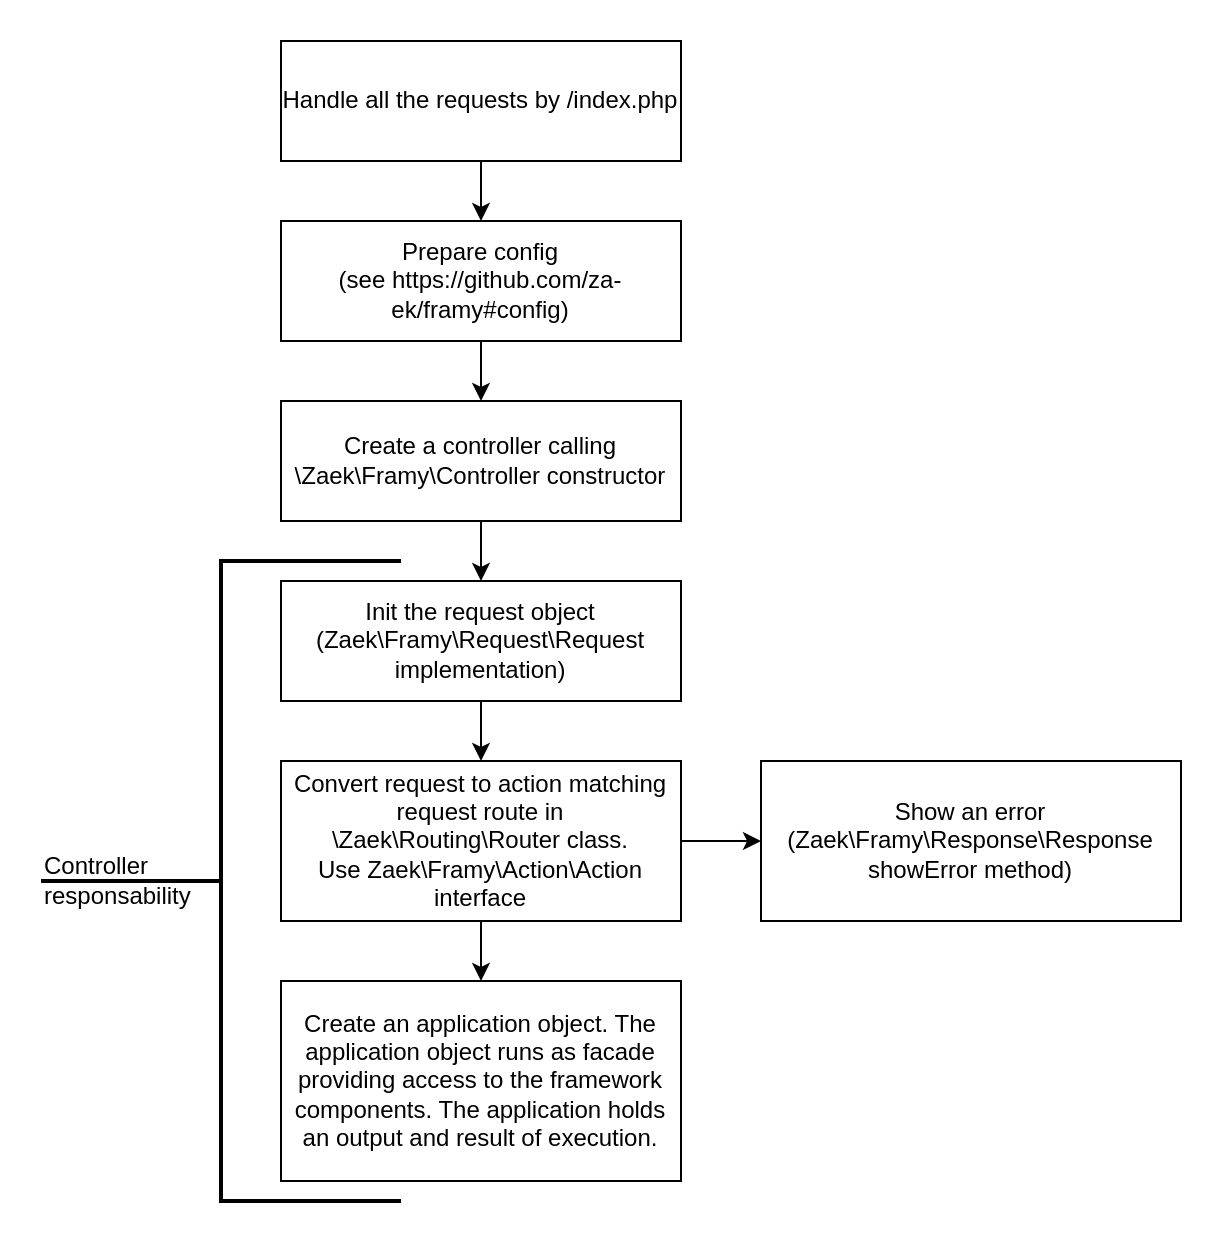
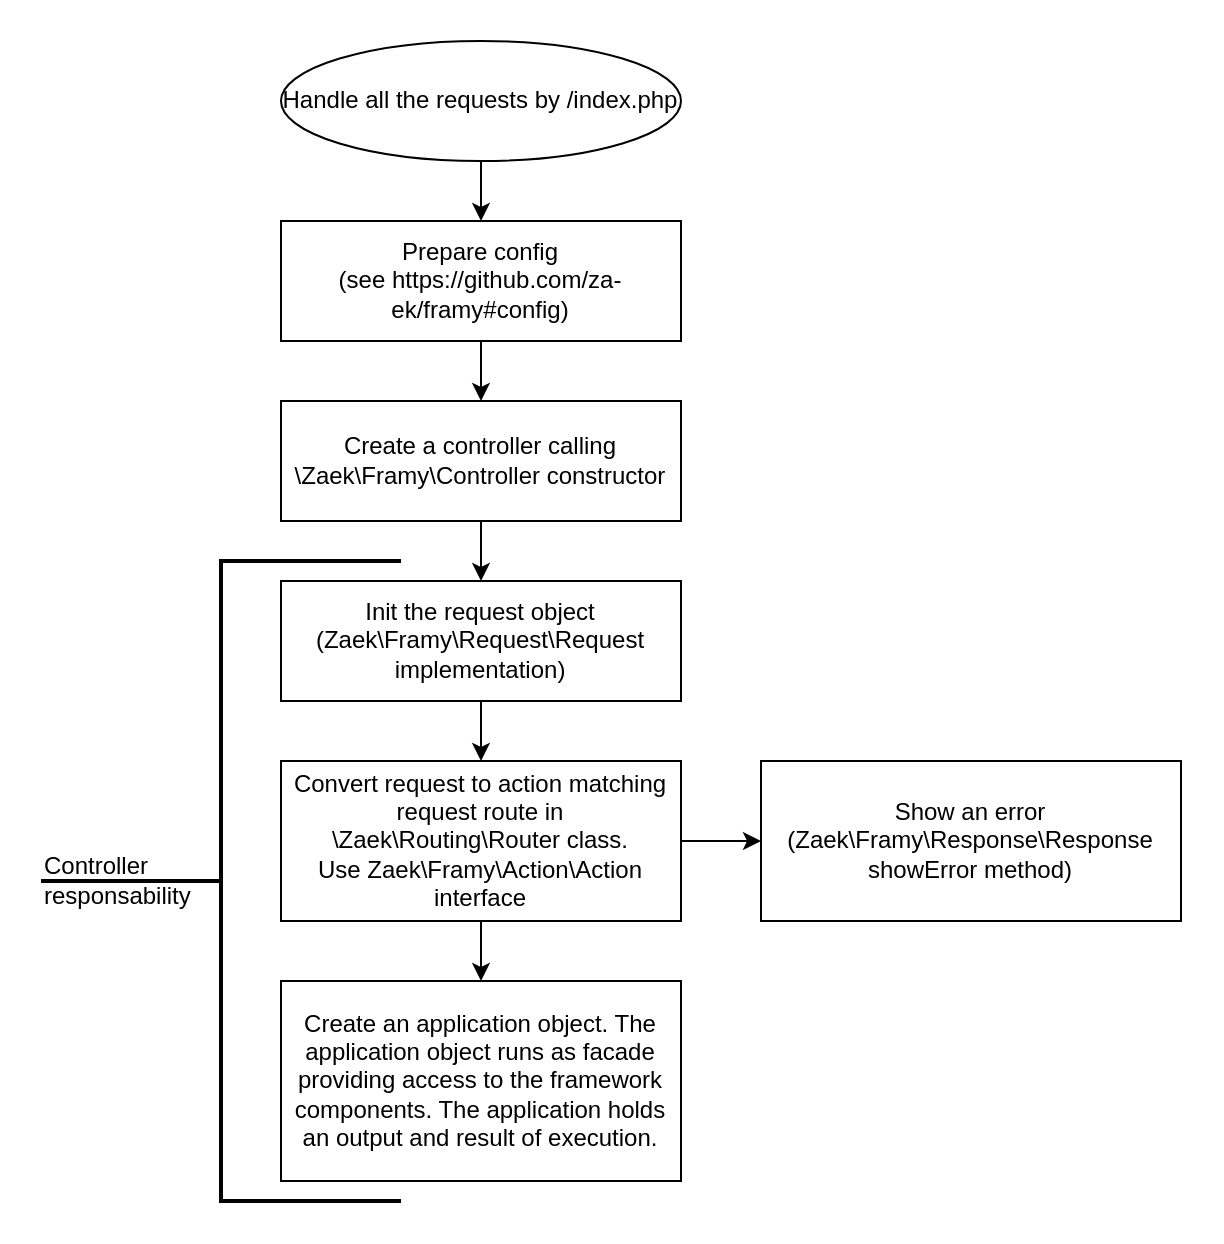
  <mxCell id="0" />
  <mxCell id="1" parent="0" />
- <mxCell id="2" value="Handle all the requests by /index.php" style="rounded=0;whiteSpace=wrap;html=1;" parent="1" vertex="1"><mxGeometry x="140" y="20" width="200" height="60" as="geometry" /></mxCell>
+ <mxCell id="2" value="Handle all the requests by /index.php" style="ellipse;whiteSpace=wrap;html=1;" parent="1" vertex="1"><mxGeometry x="140" y="20" width="200" height="60" as="geometry" /></mxCell>
  <mxCell id="3" value="Create a controller calling \Zaek\Framy\Controller constructor" style="rounded=0;whiteSpace=wrap;html=1;" parent="1" vertex="1"><mxGeometry x="140" y="200" width="200" height="60" as="geometry" /></mxCell>
  <mxCell id="4" value="" style="endArrow=classic;html=1;exitX=0.5;exitY=1;exitDx=0;exitDy=0;entryX=0.5;entryY=0;entryDx=0;entryDy=0;" parent="1" source="2" target="6" edge="1"><mxGeometry width="50" height="50" relative="1" as="geometry"><mxPoint x="140" y="220" as="sourcePoint" /><mxPoint x="190" y="170" as="targetPoint" /></mxGeometry></mxCell>
  <mxCell id="5" value="" style="edgeStyle=orthogonalEdgeStyle;rounded=0;orthogonalLoop=1;jettySize=auto;html=1;" parent="1" source="6" target="3" edge="1"><mxGeometry relative="1" as="geometry" /></mxCell>
  <mxCell id="6" value="Prepare config&lt;br&gt;(see https://github.com/za-ek/framy#config)" style="rounded=0;whiteSpace=wrap;html=1;" parent="1" vertex="1"><mxGeometry x="140" y="110" width="200" height="60" as="geometry" /></mxCell>
  <mxCell id="7" value="Init&amp;nbsp;the&amp;nbsp;request object (Zaek\Framy\Request\Request implementation)" style="rounded=0;whiteSpace=wrap;html=1;" parent="1" vertex="1"><mxGeometry x="140" y="290" width="200" height="60" as="geometry" /></mxCell>
  <mxCell id="8" value="Convert request to action matching request route in \Zaek\Routing\Router class.&lt;br&gt;Use Zaek\Framy\Action\Action interface" style="rounded=0;whiteSpace=wrap;html=1;" parent="1" vertex="1"><mxGeometry x="140" y="380" width="200" height="80" as="geometry" /></mxCell>
  <mxCell id="9" value="" style="endArrow=classic;html=1;exitX=0.5;exitY=1;exitDx=0;exitDy=0;entryX=0.5;entryY=0;entryDx=0;entryDy=0;" parent="1" source="3" target="7" edge="1"><mxGeometry width="50" height="50" relative="1" as="geometry"><mxPoint x="140" y="510" as="sourcePoint" /><mxPoint x="190" y="460" as="targetPoint" /></mxGeometry></mxCell>
  <mxCell id="10" value="" style="endArrow=classic;html=1;exitX=0.5;exitY=1;exitDx=0;exitDy=0;entryX=0.5;entryY=0;entryDx=0;entryDy=0;" parent="1" source="7" target="8" edge="1"><mxGeometry width="50" height="50" relative="1" as="geometry"><mxPoint x="140" y="510" as="sourcePoint" /><mxPoint x="190" y="460" as="targetPoint" /></mxGeometry></mxCell>
  <mxCell id="11" value="Create an application object. The application object runs as facade providing access to the framework components. The application holds an output and result of execution." style="rounded=0;whiteSpace=wrap;html=1;" parent="1" vertex="1"><mxGeometry x="140" y="490" width="200" height="100" as="geometry" /></mxCell>
  <mxCell id="12" value="" style="endArrow=classic;html=1;exitX=0.5;exitY=1;exitDx=0;exitDy=0;entryX=0.5;entryY=0;entryDx=0;entryDy=0;" parent="1" source="8" target="11" edge="1"><mxGeometry width="50" height="50" relative="1" as="geometry"><mxPoint x="140" y="660" as="sourcePoint" /><mxPoint x="190" y="610" as="targetPoint" /></mxGeometry></mxCell>
  <mxCell id="13" value="Show an error (Zaek\Framy\Response\Response showError method)" style="rounded=0;whiteSpace=wrap;html=1;" parent="1" vertex="1"><mxGeometry x="380" y="380" width="210" height="80" as="geometry" /></mxCell>
  <mxCell id="14" value="" style="endArrow=classic;html=1;exitX=1;exitY=0.5;exitDx=0;exitDy=0;entryX=0;entryY=0.5;entryDx=0;entryDy=0;" parent="1" source="8" target="13" edge="1"><mxGeometry width="50" height="50" relative="1" as="geometry"><mxPoint x="140" y="660" as="sourcePoint" /><mxPoint x="190" y="610" as="targetPoint" /></mxGeometry></mxCell>
  <mxCell id="15" value="Controller&lt;br&gt;responsability" style="strokeWidth=2;html=1;shape=mxgraph.flowchart.annotation_2;align=left;pointerEvents=1;rotation=0;" parent="1" vertex="1"><mxGeometry x="20" y="280" width="180" height="320" as="geometry" /></mxCell>
